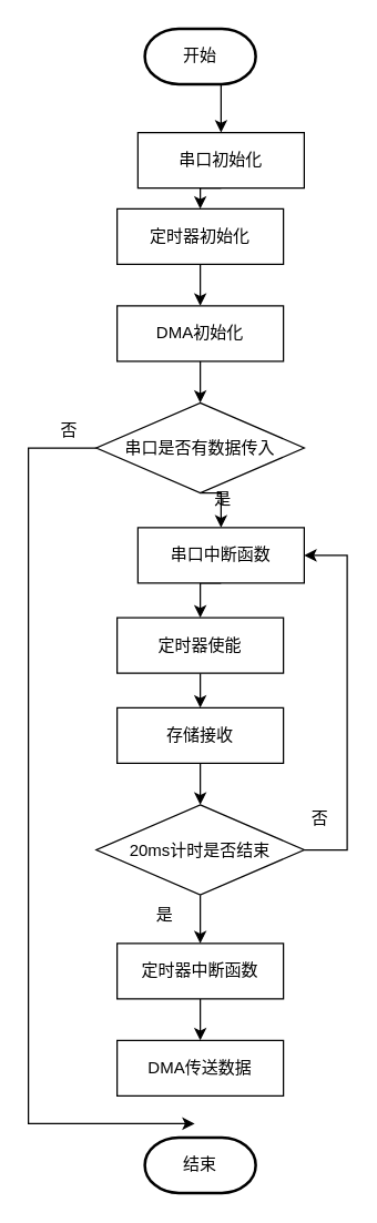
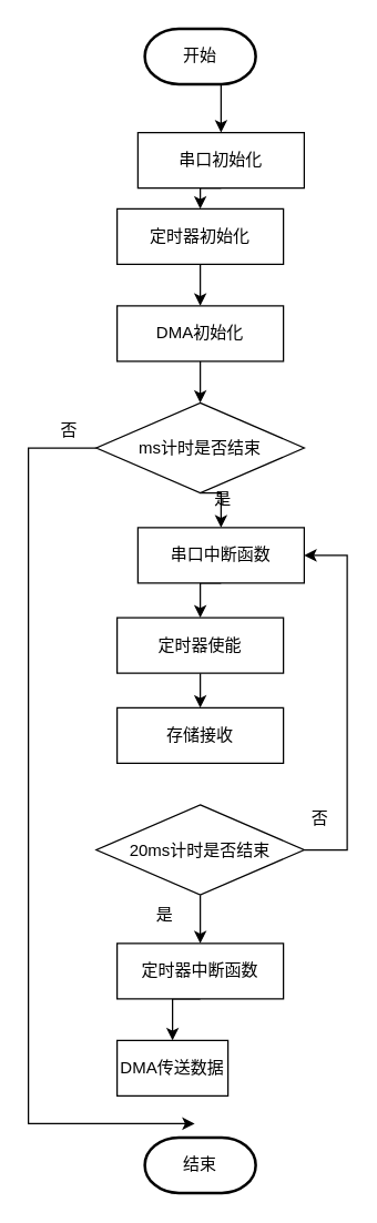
  <mxCell id="0" />
  <mxCell id="1" parent="0" />
  <mxCell id="2" style="edgeStyle=orthogonalEdgeStyle;rounded=0;orthogonalLoop=1;jettySize=auto;html=1;exitX=0.5;exitY=1;exitDx=0;exitDy=0;exitPerimeter=0;entryX=0.5;entryY=0;entryDx=0;entryDy=0;" edge="1" parent="1" source="3" target="5"><mxGeometry relative="1" as="geometry" /></mxCell>
  <mxCell id="3" value="开始" style="strokeWidth=2;html=1;shape=mxgraph.flowchart.terminator;whiteSpace=wrap;" vertex="1" parent="1"><mxGeometry x="104" y="20" width="80" height="40" as="geometry" /></mxCell>
  <mxCell id="4" style="edgeStyle=orthogonalEdgeStyle;rounded=0;orthogonalLoop=1;jettySize=auto;html=1;exitX=0.5;exitY=1;exitDx=0;exitDy=0;entryX=0.5;entryY=0;entryDx=0;entryDy=0;" edge="1" parent="1" source="5" target="7"><mxGeometry relative="1" as="geometry" /></mxCell>
  <mxCell id="5" value="串口初始化" style="rounded=0;whiteSpace=wrap;html=1;" vertex="1" parent="1"><mxGeometry x="99" y="95" width="120" height="40" as="geometry" /></mxCell>
  <mxCell id="6" style="edgeStyle=orthogonalEdgeStyle;rounded=0;orthogonalLoop=1;jettySize=auto;html=1;exitX=0.5;exitY=1;exitDx=0;exitDy=0;entryX=0.5;entryY=0;entryDx=0;entryDy=0;" edge="1" parent="1" source="7" target="9"><mxGeometry relative="1" as="geometry" /></mxCell>
  <mxCell id="7" value="定时器初始化" style="rounded=0;whiteSpace=wrap;html=1;" vertex="1" parent="1"><mxGeometry x="84" y="150" width="120" height="40" as="geometry" /></mxCell>
  <mxCell id="8" style="edgeStyle=orthogonalEdgeStyle;rounded=0;orthogonalLoop=1;jettySize=auto;html=1;exitX=0.5;exitY=1;exitDx=0;exitDy=0;entryX=0.5;entryY=0;entryDx=0;entryDy=0;" edge="1" parent="1" source="9" target="12"><mxGeometry relative="1" as="geometry" /></mxCell>
  <mxCell id="9" value="DMA初始化" style="rounded=0;whiteSpace=wrap;html=1;" vertex="1" parent="1"><mxGeometry x="84" y="220" width="120" height="40" as="geometry" /></mxCell>
  <mxCell id="10" style="edgeStyle=orthogonalEdgeStyle;rounded=0;orthogonalLoop=1;jettySize=auto;html=1;exitX=0.5;exitY=1;exitDx=0;exitDy=0;entryX=0.5;entryY=0;entryDx=0;entryDy=0;" edge="1" parent="1" source="12" target="14"><mxGeometry relative="1" as="geometry" /></mxCell>
  <mxCell id="11" style="edgeStyle=orthogonalEdgeStyle;rounded=0;orthogonalLoop=1;jettySize=auto;html=1;exitX=0;exitY=0.5;exitDx=0;exitDy=0;" edge="1" parent="1" source="12"><mxGeometry relative="1" as="geometry"><mxPoint x="140" y="810" as="targetPoint" /><Array as="points"><mxPoint x="20" y="322" /><mxPoint x="20" y="810" /><mxPoint x="140" y="810" /></Array></mxGeometry></mxCell>
- <mxCell id="12" value="串口是否有数据传入" style="rhombus;whiteSpace=wrap;html=1;" vertex="1" parent="1"><mxGeometry x="69" y="290" width="150" height="65" as="geometry" /></mxCell>
+ <mxCell id="12" value="ms计时是否结束" style="rhombus;whiteSpace=wrap;html=1;" vertex="1" parent="1"><mxGeometry x="69" y="290" width="150" height="65" as="geometry" /></mxCell>
  <mxCell id="13" style="edgeStyle=orthogonalEdgeStyle;rounded=0;orthogonalLoop=1;jettySize=auto;html=1;exitX=0.5;exitY=1;exitDx=0;exitDy=0;entryX=0.5;entryY=0;entryDx=0;entryDy=0;" edge="1" parent="1" source="14" target="16"><mxGeometry relative="1" as="geometry" /></mxCell>
  <mxCell id="14" value="串口中断函数" style="rounded=0;whiteSpace=wrap;html=1;" vertex="1" parent="1"><mxGeometry x="99" y="380" width="120" height="40" as="geometry" /></mxCell>
  <mxCell id="15" style="edgeStyle=orthogonalEdgeStyle;rounded=0;orthogonalLoop=1;jettySize=auto;html=1;exitX=0.5;exitY=1;exitDx=0;exitDy=0;entryX=0.5;entryY=0;entryDx=0;entryDy=0;" edge="1" parent="1" source="16" target="26"><mxGeometry relative="1" as="geometry" /></mxCell>
  <mxCell id="16" value="定时器使能" style="rounded=0;whiteSpace=wrap;html=1;" vertex="1" parent="1"><mxGeometry x="84" y="445" width="120" height="40" as="geometry" /></mxCell>
  <mxCell id="17" style="edgeStyle=orthogonalEdgeStyle;rounded=0;orthogonalLoop=1;jettySize=auto;html=1;exitX=0.5;exitY=1;exitDx=0;exitDy=0;entryX=0.5;entryY=0;entryDx=0;entryDy=0;" edge="1" parent="1" source="19" target="21"><mxGeometry relative="1" as="geometry" /></mxCell>
  <mxCell id="18" style="edgeStyle=orthogonalEdgeStyle;rounded=0;orthogonalLoop=1;jettySize=auto;html=1;exitX=1;exitY=0.5;exitDx=0;exitDy=0;entryX=1;entryY=0.5;entryDx=0;entryDy=0;" edge="1" parent="1" source="19" target="14"><mxGeometry relative="1" as="geometry"><Array as="points"><mxPoint x="250" y="613" /><mxPoint x="250" y="400" /></Array></mxGeometry></mxCell>
  <mxCell id="19" value="20ms计时是否结束" style="rhombus;whiteSpace=wrap;html=1;" vertex="1" parent="1"><mxGeometry x="69" y="580" width="150" height="65" as="geometry" /></mxCell>
  <mxCell id="20" style="edgeStyle=orthogonalEdgeStyle;rounded=0;orthogonalLoop=1;jettySize=auto;html=1;exitX=0.5;exitY=1;exitDx=0;exitDy=0;entryX=0.5;entryY=0;entryDx=0;entryDy=0;" edge="1" parent="1" source="21" target="29"><mxGeometry relative="1" as="geometry" /></mxCell>
  <mxCell id="21" value="定时器中断函数" style="rounded=0;whiteSpace=wrap;html=1;" vertex="1" parent="1"><mxGeometry x="84" y="680" width="120" height="40" as="geometry" /></mxCell>
  <mxCell id="22" value="是" style="text;html=1;align=center;verticalAlign=middle;resizable=0;points=[];autosize=1;strokeColor=none;" vertex="1" parent="1"><mxGeometry x="145" y="350" width="30" height="20" as="geometry" /></mxCell>
  <mxCell id="23" value="结束" style="strokeWidth=2;html=1;shape=mxgraph.flowchart.terminator;whiteSpace=wrap;" vertex="1" parent="1"><mxGeometry x="104" y="820" width="80" height="40" as="geometry" /></mxCell>
  <mxCell id="24" value="否" style="text;html=1;align=center;verticalAlign=middle;resizable=0;points=[];autosize=1;strokeColor=none;" vertex="1" parent="1"><mxGeometry x="34" y="300" width="30" height="20" as="geometry" /></mxCell>
- <mxCell id="25" style="edgeStyle=orthogonalEdgeStyle;rounded=0;orthogonalLoop=1;jettySize=auto;html=1;exitX=0.5;exitY=1;exitDx=0;exitDy=0;entryX=0.5;entryY=0;entryDx=0;entryDy=0;" edge="1" parent="1" source="26" target="19"><mxGeometry relative="1" as="geometry" /></mxCell>
  <mxCell id="26" value="存储接收" style="rounded=0;whiteSpace=wrap;html=1;" vertex="1" parent="1"><mxGeometry x="84" y="510" width="120" height="40" as="geometry" /></mxCell>
  <mxCell id="27" value="是" style="text;html=1;align=center;verticalAlign=middle;resizable=0;points=[];autosize=1;strokeColor=none;" vertex="1" parent="1"><mxGeometry x="103" y="650" width="30" height="20" as="geometry" /></mxCell>
  <mxCell id="28" value="否" style="text;html=1;align=center;verticalAlign=middle;resizable=0;points=[];autosize=1;strokeColor=none;" vertex="1" parent="1"><mxGeometry x="215" y="580" width="30" height="20" as="geometry" /></mxCell>
- <mxCell id="29" value="DMA传送数据" style="rounded=0;whiteSpace=wrap;html=1;" vertex="1" parent="1"><mxGeometry x="84" y="750" width="120" height="40" as="geometry" /></mxCell>
+ <mxCell id="29" value="DMA传送数据" style="rounded=0;whiteSpace=wrap;html=1;" vertex="1" parent="1"><mxGeometry x="84" y="750" width="80" height="40" as="geometry" /></mxCell>
